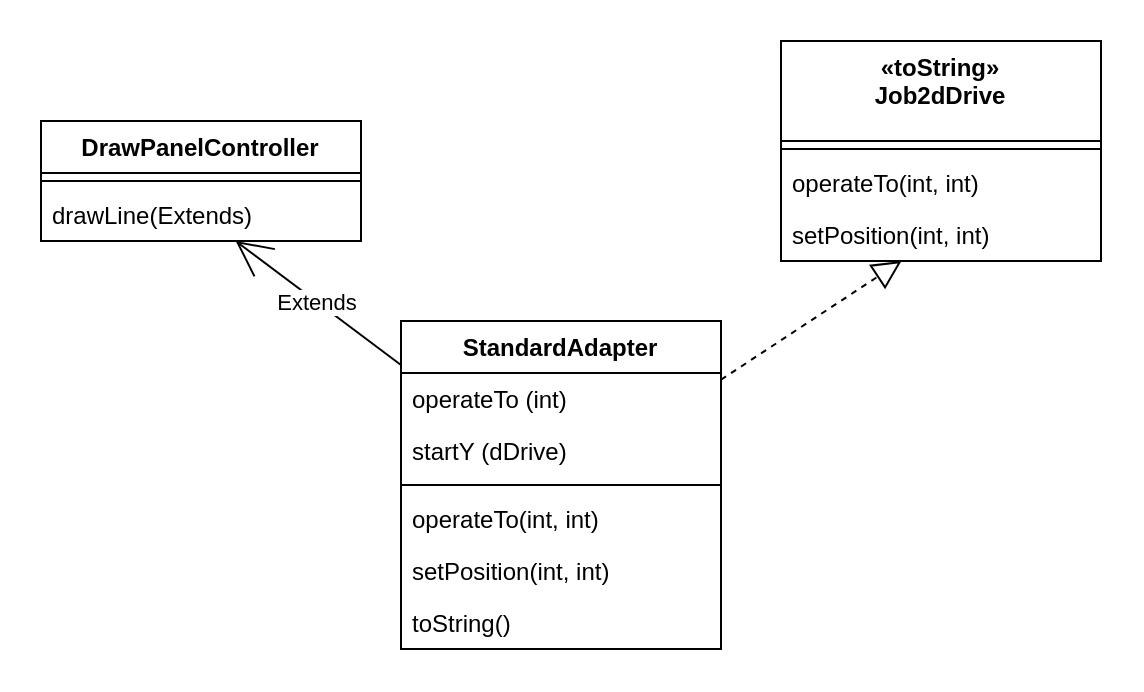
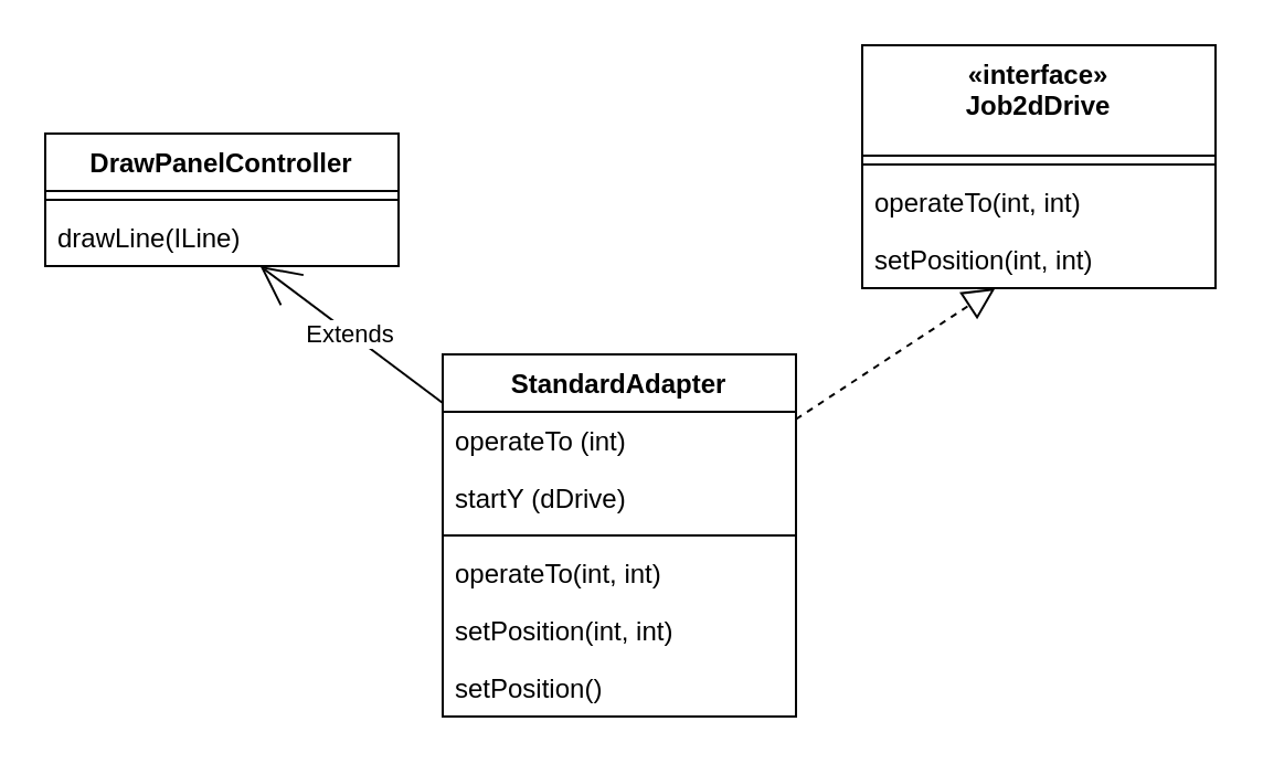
  <mxCell id="0" />
  <mxCell id="1" parent="0" />
  <mxCell id="2" value="StandardAdapter" style="swimlane;fontStyle=1;align=center;verticalAlign=top;childLayout=stackLayout;horizontal=1;startSize=26;horizontalStack=0;resizeParent=1;resizeParentMax=0;resizeLast=0;collapsible=1;marginBottom=0;" vertex="1" parent="1"><mxGeometry x="200" y="160" width="160" height="164" as="geometry" /></mxCell>
  <mxCell id="3" value="operateTo (int)" style="text;strokeColor=none;fillColor=none;align=left;verticalAlign=top;spacingLeft=4;spacingRight=4;overflow=hidden;rotatable=0;points=[[0,0.5],[1,0.5]];portConstraint=eastwest;" vertex="1" parent="2"><mxGeometry y="26" width="160" height="26" as="geometry" /></mxCell>
  <mxCell id="4" value="startY (dDrive)" style="text;strokeColor=none;fillColor=none;align=left;verticalAlign=top;spacingLeft=4;spacingRight=4;overflow=hidden;rotatable=0;points=[[0,0.5],[1,0.5]];portConstraint=eastwest;" vertex="1" parent="2"><mxGeometry y="52" width="160" height="26" as="geometry" /></mxCell>
  <mxCell id="5" value="" style="line;strokeWidth=1;fillColor=none;align=left;verticalAlign=middle;spacingTop=-1;spacingLeft=3;spacingRight=3;rotatable=0;labelPosition=right;points=[];portConstraint=eastwest;strokeColor=inherit;" vertex="1" parent="2"><mxGeometry y="78" width="160" height="8" as="geometry" /></mxCell>
  <mxCell id="6" value="operateTo(int, int)" style="text;strokeColor=none;fillColor=none;align=left;verticalAlign=top;spacingLeft=4;spacingRight=4;overflow=hidden;rotatable=0;points=[[0,0.5],[1,0.5]];portConstraint=eastwest;" vertex="1" parent="2"><mxGeometry y="86" width="160" height="26" as="geometry" /></mxCell>
  <mxCell id="7" value="setPosition(int, int)" style="text;strokeColor=none;fillColor=none;align=left;verticalAlign=top;spacingLeft=4;spacingRight=4;overflow=hidden;rotatable=0;points=[[0,0.5],[1,0.5]];portConstraint=eastwest;" vertex="1" parent="2"><mxGeometry y="112" width="160" height="26" as="geometry" /></mxCell>
- <mxCell id="8" value="toString()" style="text;strokeColor=none;fillColor=none;align=left;verticalAlign=top;spacingLeft=4;spacingRight=4;overflow=hidden;rotatable=0;points=[[0,0.5],[1,0.5]];portConstraint=eastwest;" vertex="1" parent="2"><mxGeometry y="138" width="160" height="26" as="geometry" /></mxCell>
+ <mxCell id="8" value="setPosition()" style="text;strokeColor=none;fillColor=none;align=left;verticalAlign=top;spacingLeft=4;spacingRight=4;overflow=hidden;rotatable=0;points=[[0,0.5],[1,0.5]];portConstraint=eastwest;" vertex="1" parent="2"><mxGeometry y="138" width="160" height="26" as="geometry" /></mxCell>
  <mxCell id="9" value="Extends" style="endArrow=open;endSize=16;endFill=0;html=1;rounded=0;" edge="1" parent="1" source="2" target="16"><mxGeometry width="160" relative="1" as="geometry"><mxPoint x="-90" y="230" as="sourcePoint" /><mxPoint x="95" y="60" as="targetPoint" /></mxGeometry></mxCell>
- <mxCell id="10" value="«toString»&#10;Job2dDrive" style="swimlane;fontStyle=1;align=center;verticalAlign=top;childLayout=stackLayout;horizontal=1;startSize=50;horizontalStack=0;resizeParent=1;resizeParentMax=0;resizeLast=0;collapsible=1;marginBottom=0;" vertex="1" parent="1"><mxGeometry x="390" y="20" width="160" height="110" as="geometry"><mxRectangle x="560" y="350" width="110" height="40" as="alternateBounds" /></mxGeometry></mxCell>
+ <mxCell id="10" value="«interface»&#10;Job2dDrive" style="swimlane;fontStyle=1;align=center;verticalAlign=top;childLayout=stackLayout;horizontal=1;startSize=50;horizontalStack=0;resizeParent=1;resizeParentMax=0;resizeLast=0;collapsible=1;marginBottom=0;" vertex="1" parent="1"><mxGeometry x="390" y="20" width="160" height="110" as="geometry"><mxRectangle x="560" y="350" width="110" height="40" as="alternateBounds" /></mxGeometry></mxCell>
  <mxCell id="11" value="" style="line;strokeWidth=1;fillColor=none;align=left;verticalAlign=middle;spacingTop=-1;spacingLeft=3;spacingRight=3;rotatable=0;labelPosition=right;points=[];portConstraint=eastwest;strokeColor=inherit;" vertex="1" parent="10"><mxGeometry y="50" width="160" height="8" as="geometry" /></mxCell>
  <mxCell id="12" value="operateTo(int, int)" style="text;strokeColor=none;fillColor=none;align=left;verticalAlign=top;spacingLeft=4;spacingRight=4;overflow=hidden;rotatable=0;points=[[0,0.5],[1,0.5]];portConstraint=eastwest;" vertex="1" parent="10"><mxGeometry y="58" width="160" height="26" as="geometry" /></mxCell>
  <mxCell id="13" value="setPosition(int, int)" style="text;strokeColor=none;fillColor=none;align=left;verticalAlign=top;spacingLeft=4;spacingRight=4;overflow=hidden;rotatable=0;points=[[0,0.5],[1,0.5]];portConstraint=eastwest;" vertex="1" parent="10"><mxGeometry y="84" width="160" height="26" as="geometry" /></mxCell>
  <mxCell id="14" value="DrawPanelController" style="swimlane;fontStyle=1;align=center;verticalAlign=top;childLayout=stackLayout;horizontal=1;startSize=26;horizontalStack=0;resizeParent=1;resizeParentMax=0;resizeLast=0;collapsible=1;marginBottom=0;" vertex="1" parent="1"><mxGeometry x="20" y="60" width="160" height="60" as="geometry" /></mxCell>
  <mxCell id="15" value="" style="line;strokeWidth=1;fillColor=none;align=left;verticalAlign=middle;spacingTop=-1;spacingLeft=3;spacingRight=3;rotatable=0;labelPosition=right;points=[];portConstraint=eastwest;strokeColor=inherit;" vertex="1" parent="14"><mxGeometry y="26" width="160" height="8" as="geometry" /></mxCell>
- <mxCell id="16" value="drawLine(Extends)" style="text;strokeColor=none;fillColor=none;align=left;verticalAlign=top;spacingLeft=4;spacingRight=4;overflow=hidden;rotatable=0;points=[[0,0.5],[1,0.5]];portConstraint=eastwest;" vertex="1" parent="14"><mxGeometry y="34" width="160" height="26" as="geometry" /></mxCell>
+ <mxCell id="16" value="drawLine(ILine)" style="text;strokeColor=none;fillColor=none;align=left;verticalAlign=top;spacingLeft=4;spacingRight=4;overflow=hidden;rotatable=0;points=[[0,0.5],[1,0.5]];portConstraint=eastwest;" vertex="1" parent="14"><mxGeometry y="34" width="160" height="26" as="geometry" /></mxCell>
  <mxCell id="17" value="" style="endArrow=block;dashed=1;endFill=0;endSize=12;html=1;rounded=0;" edge="1" parent="1" source="2" target="13"><mxGeometry width="160" relative="1" as="geometry"><mxPoint x="300" y="150" as="sourcePoint" /><mxPoint x="560" y="260" as="targetPoint" /><Array as="points" /></mxGeometry></mxCell>
